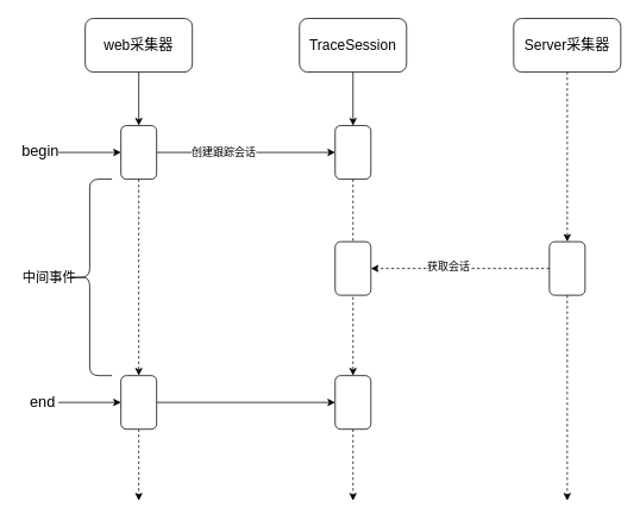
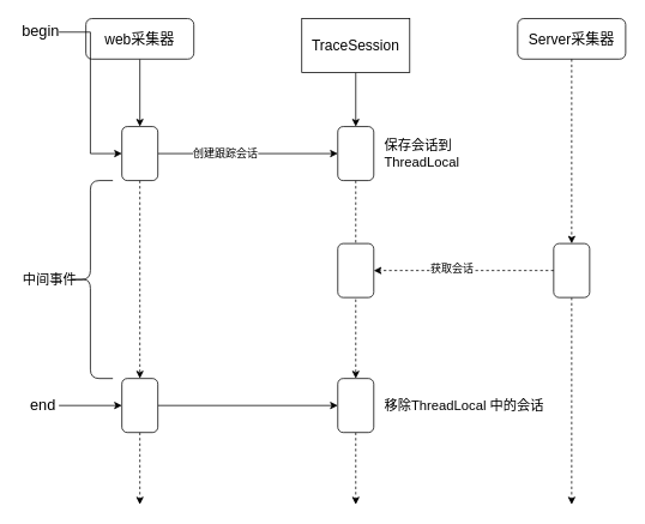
  <mxCell id="0" />
  <mxCell id="1" parent="0" />
  <mxCell id="2" style="edgeStyle=orthogonalEdgeStyle;rounded=0;orthogonalLoop=1;jettySize=auto;html=1;entryX=0.5;entryY=0;entryDx=0;entryDy=0;" edge="1" parent="1" source="3" target="11"><mxGeometry relative="1" as="geometry" /></mxCell>
- <mxCell id="3" value="&lt;div style=&quot;background-color: rgb(255 , 255 , 255) ; font-size: 16px ; line-height: 22px ; white-space: pre&quot;&gt;web采集器&lt;/div&gt;" style="rounded=1;whiteSpace=wrap;html=1;" vertex="1" parent="1"><mxGeometry x="95" y="20" width="120" height="60" as="geometry" /></mxCell>
+ <mxCell id="3" value="&lt;div style=&quot;background-color: rgb(255 , 255 , 255) ; font-size: 16px ; line-height: 22px ; white-space: pre&quot;&gt;web采集器&lt;/div&gt;" style="rounded=1;whiteSpace=wrap;html=1;" vertex="1" parent="1"><mxGeometry x="95" y="20" width="120" height="45" as="geometry" /></mxCell>
  <mxCell id="4" style="edgeStyle=orthogonalEdgeStyle;rounded=0;orthogonalLoop=1;jettySize=auto;html=1;exitX=0.5;exitY=1;exitDx=0;exitDy=0;entryX=0.5;entryY=0;entryDx=0;entryDy=0;" edge="1" parent="1" source="5" target="15"><mxGeometry relative="1" as="geometry" /></mxCell>
- <mxCell id="5" value="&lt;div style=&quot;background-color: rgb(255 , 255 , 255) ; font-size: 16px ; line-height: 22px ; white-space: pre&quot;&gt;TraceSession&lt;/div&gt;" style="rounded=1;whiteSpace=wrap;html=1;" vertex="1" parent="1"><mxGeometry x="335" y="20" width="120" height="60" as="geometry" /></mxCell>
+ <mxCell id="5" value="&lt;div style=&quot;background-color: rgb(255 , 255 , 255) ; font-size: 16px ; line-height: 22px ; white-space: pre&quot;&gt;TraceSession&lt;/div&gt;" style="whiteSpace=wrap;html=1;rounded=0;" vertex="1" parent="1"><mxGeometry x="335" y="20" width="120" height="60" as="geometry" /></mxCell>
  <mxCell id="6" style="edgeStyle=orthogonalEdgeStyle;rounded=0;orthogonalLoop=1;jettySize=auto;html=1;dashed=1;" edge="1" parent="1" source="26"><mxGeometry relative="1" as="geometry"><mxPoint x="635" y="560" as="targetPoint" /></mxGeometry></mxCell>
- <mxCell id="7" value="&lt;div style=&quot;background-color: rgb(255 , 255 , 255) ; font-size: 16px ; line-height: 22px ; white-space: pre&quot;&gt;Server采集器&lt;/div&gt;" style="rounded=1;whiteSpace=wrap;html=1;" vertex="1" parent="1"><mxGeometry x="575" y="20" width="120" height="60" as="geometry" /></mxCell>
+ <mxCell id="7" value="&lt;div style=&quot;background-color: rgb(255 , 255 , 255) ; font-size: 16px ; line-height: 22px ; white-space: pre&quot;&gt;Server采集器&lt;/div&gt;" style="rounded=1;whiteSpace=wrap;html=1;" vertex="1" parent="1"><mxGeometry x="575" y="20" width="120" height="45" as="geometry" /></mxCell>
  <mxCell id="8" style="edgeStyle=orthogonalEdgeStyle;rounded=0;orthogonalLoop=1;jettySize=auto;html=1;entryX=0;entryY=0.5;entryDx=0;entryDy=0;" edge="1" parent="1" source="11" target="15"><mxGeometry relative="1" as="geometry" /></mxCell>
  <mxCell id="9" value="创建跟踪会话" style="text;html=1;align=center;verticalAlign=middle;resizable=0;points=[];labelBackgroundColor=#ffffff;" vertex="1" connectable="0" parent="8"><mxGeometry x="-0.26" y="1" relative="1" as="geometry"><mxPoint as="offset" /></mxGeometry></mxCell>
  <mxCell id="10" style="edgeStyle=orthogonalEdgeStyle;rounded=0;orthogonalLoop=1;jettySize=auto;html=1;entryX=0.5;entryY=0;entryDx=0;entryDy=0;dashed=1;" edge="1" parent="1" source="11" target="18"><mxGeometry relative="1" as="geometry" /></mxCell>
  <mxCell id="11" value="" style="rounded=1;whiteSpace=wrap;html=1;" vertex="1" parent="1"><mxGeometry x="135" y="140" width="40" height="60" as="geometry" /></mxCell>
  <mxCell id="12" style="edgeStyle=orthogonalEdgeStyle;rounded=0;orthogonalLoop=1;jettySize=auto;html=1;exitX=1;exitY=0.5;exitDx=0;exitDy=0;entryX=0;entryY=0.5;entryDx=0;entryDy=0;" edge="1" parent="1" source="13" target="11"><mxGeometry relative="1" as="geometry" /></mxCell>
- <mxCell id="13" value="&lt;font style=&quot;font-size: 17px&quot;&gt;begin&lt;/font&gt;" style="text;html=1;strokeColor=none;fillColor=none;align=center;verticalAlign=middle;whiteSpace=wrap;rounded=0;" vertex="1" parent="1"><mxGeometry x="25" y="160" width="40" height="20" as="geometry" /></mxCell>
+ <mxCell id="13" value="&lt;font style=&quot;font-size: 17px&quot;&gt;begin&lt;/font&gt;" style="text;html=1;strokeColor=none;fillColor=none;align=center;verticalAlign=middle;whiteSpace=wrap;rounded=0;" vertex="1" parent="1"><mxGeometry x="25" y="25" width="40" height="20" as="geometry" /></mxCell>
  <mxCell id="14" style="edgeStyle=orthogonalEdgeStyle;rounded=0;orthogonalLoop=1;jettySize=auto;html=1;entryX=0.5;entryY=0;entryDx=0;entryDy=0;dashed=1;" edge="1" parent="1" source="15" target="20"><mxGeometry relative="1" as="geometry" /></mxCell>
  <mxCell id="15" value="" style="rounded=1;whiteSpace=wrap;html=1;" vertex="1" parent="1"><mxGeometry x="375" y="140" width="40" height="60" as="geometry" /></mxCell>
  <mxCell id="16" style="edgeStyle=orthogonalEdgeStyle;rounded=0;orthogonalLoop=1;jettySize=auto;html=1;exitX=1;exitY=0.5;exitDx=0;exitDy=0;" edge="1" parent="1" source="18" target="20"><mxGeometry relative="1" as="geometry" /></mxCell>
  <mxCell id="17" style="edgeStyle=orthogonalEdgeStyle;rounded=0;orthogonalLoop=1;jettySize=auto;html=1;exitX=0.5;exitY=1;exitDx=0;exitDy=0;dashed=1;" edge="1" parent="1" source="18"><mxGeometry relative="1" as="geometry"><mxPoint x="155" y="560" as="targetPoint" /></mxGeometry></mxCell>
  <mxCell id="18" value="" style="rounded=1;whiteSpace=wrap;html=1;" vertex="1" parent="1"><mxGeometry x="135" y="420" width="40" height="60" as="geometry" /></mxCell>
  <mxCell id="19" style="edgeStyle=orthogonalEdgeStyle;rounded=0;orthogonalLoop=1;jettySize=auto;html=1;exitX=0.5;exitY=1;exitDx=0;exitDy=0;dashed=1;" edge="1" parent="1" source="20"><mxGeometry relative="1" as="geometry"><mxPoint x="395" y="560" as="targetPoint" /></mxGeometry></mxCell>
  <mxCell id="20" value="" style="rounded=1;whiteSpace=wrap;html=1;" vertex="1" parent="1"><mxGeometry x="375" y="420" width="40" height="60" as="geometry" /></mxCell>
+ <mxCell id="21" value="&lt;font style=&quot;font-size: 15px&quot;&gt;保存会话到 ThreadLocal&lt;/font&gt;" style="text;html=1;strokeColor=none;fillColor=none;align=left;verticalAlign=middle;whiteSpace=wrap;rounded=0;" vertex="1" parent="1"><mxGeometry x="425" y="160" width="150" height="20" as="geometry" /></mxCell>
  <mxCell id="22" value="" style="shape=curlyBracket;whiteSpace=wrap;html=1;rounded=1;" vertex="1" parent="1"><mxGeometry x="75" y="200" width="50" height="220" as="geometry" /></mxCell>
  <mxCell id="23" value="&lt;font style=&quot;font-size: 15px&quot;&gt;中间事件&lt;/font&gt;" style="text;html=1;strokeColor=none;fillColor=none;align=center;verticalAlign=middle;whiteSpace=wrap;rounded=0;" vertex="1" parent="1"><mxGeometry x="20" y="300" width="70" height="20" as="geometry" /></mxCell>
  <mxCell id="24" style="edgeStyle=orthogonalEdgeStyle;rounded=0;orthogonalLoop=1;jettySize=auto;html=1;entryX=0;entryY=0.5;entryDx=0;entryDy=0;" edge="1" parent="1" source="25" target="18"><mxGeometry relative="1" as="geometry" /></mxCell>
  <mxCell id="25" value="&lt;font style=&quot;font-size: 17px&quot;&gt;end&lt;/font&gt;" style="text;html=1;strokeColor=none;fillColor=none;align=center;verticalAlign=middle;whiteSpace=wrap;rounded=0;" vertex="1" parent="1"><mxGeometry x="30" y="440" width="35" height="20" as="geometry" /></mxCell>
  <mxCell id="26" value="" style="rounded=1;whiteSpace=wrap;html=1;" vertex="1" parent="1"><mxGeometry x="615" y="270" width="40" height="60" as="geometry" /></mxCell>
  <mxCell id="27" style="edgeStyle=orthogonalEdgeStyle;rounded=0;orthogonalLoop=1;jettySize=auto;html=1;dashed=1;" edge="1" parent="1" source="7" target="26"><mxGeometry relative="1" as="geometry"><mxPoint x="635" y="510" as="targetPoint" /><mxPoint x="635" y="80" as="sourcePoint" /></mxGeometry></mxCell>
  <mxCell id="28" value="" style="rounded=1;whiteSpace=wrap;html=1;" vertex="1" parent="1"><mxGeometry x="375" y="270" width="40" height="60" as="geometry" /></mxCell>
  <mxCell id="29" style="edgeStyle=orthogonalEdgeStyle;rounded=0;orthogonalLoop=1;jettySize=auto;html=1;dashed=1;" edge="1" parent="1" source="26" target="28"><mxGeometry relative="1" as="geometry"><mxPoint x="395" y="300" as="targetPoint" /><mxPoint x="615" y="300" as="sourcePoint" /></mxGeometry></mxCell>
  <mxCell id="30" value="获取会话" style="text;html=1;align=center;verticalAlign=middle;resizable=0;points=[];labelBackgroundColor=#ffffff;" vertex="1" connectable="0" parent="29"><mxGeometry x="0.139" y="-3" relative="1" as="geometry"><mxPoint as="offset" /></mxGeometry></mxCell>
+ <mxCell id="31" value="&lt;font style=&quot;font-size: 15px&quot;&gt;移除ThreadLocal 中的会话&lt;/font&gt;" style="text;html=1;strokeColor=none;fillColor=none;align=left;verticalAlign=middle;whiteSpace=wrap;rounded=0;" vertex="1" parent="1"><mxGeometry x="425" y="440" width="180" height="20" as="geometry" /></mxCell>
